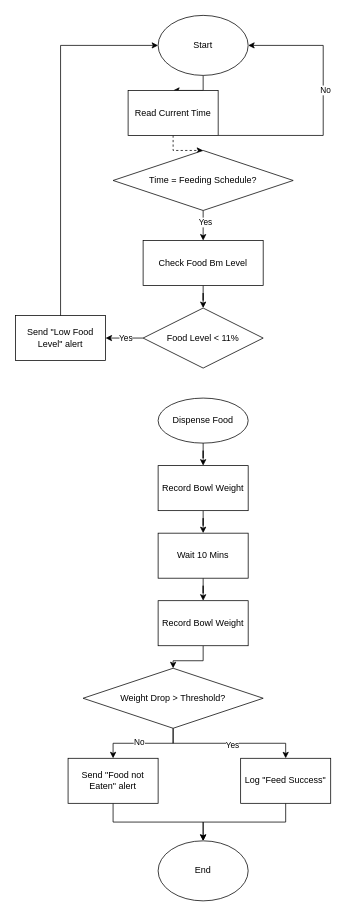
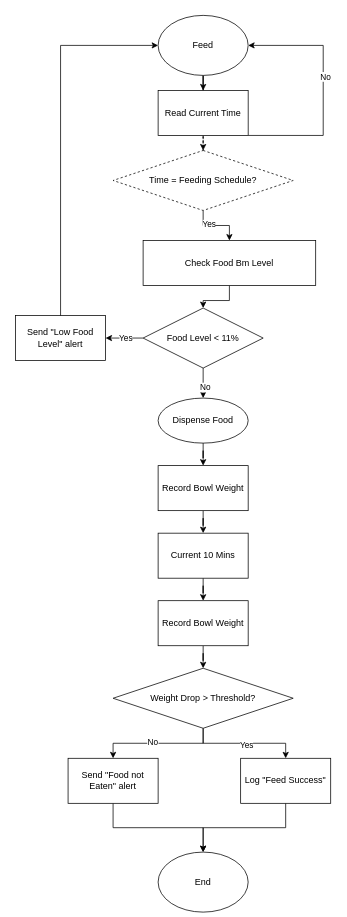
  <mxCell id="0" />
  <mxCell id="1" parent="0" />
  <mxCell id="2" style="edgeStyle=orthogonalEdgeStyle;rounded=0;orthogonalLoop=1;jettySize=auto;html=1;entryX=0.5;entryY=0;entryDx=0;entryDy=0;" edge="1" parent="1" source="3" target="7"><mxGeometry relative="1" as="geometry" /></mxCell>
- <mxCell id="3" value="Start" style="ellipse;whiteSpace=wrap;html=1;" vertex="1" parent="1"><mxGeometry x="210" y="20" width="120" height="80" as="geometry" /></mxCell>
+ <mxCell id="3" value="Feed" style="ellipse;whiteSpace=wrap;html=1;" vertex="1" parent="1"><mxGeometry x="210" y="20" width="120" height="80" as="geometry" /></mxCell>
  <mxCell id="4" style="edgeStyle=orthogonalEdgeStyle;rounded=0;orthogonalLoop=1;jettySize=auto;html=1;entryX=0.5;entryY=0;entryDx=0;entryDy=0;dashed=1;" edge="1" parent="1" source="7" target="10"><mxGeometry relative="1" as="geometry" /></mxCell>
  <mxCell id="5" style="edgeStyle=orthogonalEdgeStyle;rounded=0;orthogonalLoop=1;jettySize=auto;html=1;entryX=1;entryY=0.5;entryDx=0;entryDy=0;" edge="1" parent="1" source="7" target="3"><mxGeometry relative="1" as="geometry"><Array as="points"><mxPoint x="430" y="180" /><mxPoint x="430" y="60" /></Array></mxGeometry></mxCell>
  <mxCell id="6" value="No" style="edgeLabel;html=1;align=center;verticalAlign=middle;resizable=0;points=[];" vertex="1" connectable="0" parent="5"><mxGeometry x="0.119" y="-2" relative="1" as="geometry"><mxPoint as="offset" /></mxGeometry></mxCell>
- <mxCell id="7" value="Read Current Time" style="rounded=0;whiteSpace=wrap;html=1;" vertex="1" parent="1"><mxGeometry x="170" y="120" width="120" height="60" as="geometry" /></mxCell>
+ <mxCell id="7" value="Read Current Time" style="rounded=0;whiteSpace=wrap;html=1;" vertex="1" parent="1"><mxGeometry x="210" y="120" width="120" height="60" as="geometry" /></mxCell>
  <mxCell id="8" style="edgeStyle=orthogonalEdgeStyle;rounded=0;orthogonalLoop=1;jettySize=auto;html=1;entryX=0.5;entryY=0;entryDx=0;entryDy=0;" edge="1" parent="1" source="10" target="12"><mxGeometry relative="1" as="geometry" /></mxCell>
  <mxCell id="9" value="Yes" style="edgeLabel;html=1;align=center;verticalAlign=middle;resizable=0;points=[];" vertex="1" connectable="0" parent="8"><mxGeometry x="-0.267" y="2" relative="1" as="geometry"><mxPoint as="offset" /></mxGeometry></mxCell>
- <mxCell id="10" value="Time = Feeding Schedule?" style="rhombus;whiteSpace=wrap;html=1;" vertex="1" parent="1"><mxGeometry x="150" y="200" width="240" height="80" as="geometry" /></mxCell>
+ <mxCell id="10" value="Time = Feeding Schedule?" style="rhombus;whiteSpace=wrap;html=1;dashed=1;" vertex="1" parent="1"><mxGeometry x="150" y="200" width="240" height="80" as="geometry" /></mxCell>
  <mxCell id="11" style="edgeStyle=orthogonalEdgeStyle;rounded=0;orthogonalLoop=1;jettySize=auto;html=1;entryX=0.5;entryY=0;entryDx=0;entryDy=0;" edge="1" parent="1" source="12" target="17"><mxGeometry relative="1" as="geometry" /></mxCell>
- <mxCell id="12" value="Check Food Bm Level" style="rounded=0;whiteSpace=wrap;html=1;" vertex="1" parent="1"><mxGeometry x="190" y="320" width="160" height="60" as="geometry" /></mxCell>
+ <mxCell id="12" value="Check Food Bm Level" style="rounded=0;whiteSpace=wrap;html=1;" vertex="1" parent="1"><mxGeometry x="190" y="320" width="230" height="60" as="geometry" /></mxCell>
  <mxCell id="13" style="edgeStyle=orthogonalEdgeStyle;rounded=0;orthogonalLoop=1;jettySize=auto;html=1;entryX=1;entryY=0.5;entryDx=0;entryDy=0;" edge="1" parent="1" source="17" target="18"><mxGeometry relative="1" as="geometry" /></mxCell>
  <mxCell id="14" value="Yes" style="edgeLabel;html=1;align=center;verticalAlign=middle;resizable=0;points=[];" vertex="1" connectable="0" parent="13"><mxGeometry x="-0.04" relative="1" as="geometry"><mxPoint as="offset" /></mxGeometry></mxCell>
+ <mxCell id="15" style="edgeStyle=orthogonalEdgeStyle;rounded=0;orthogonalLoop=1;jettySize=auto;html=1;entryX=0.5;entryY=0;entryDx=0;entryDy=0;" edge="1" parent="1" source="17" target="21"><mxGeometry relative="1" as="geometry" /></mxCell>
+ <mxCell id="16" value="No" style="edgeLabel;html=1;align=center;verticalAlign=middle;resizable=0;points=[];" vertex="1" connectable="0" parent="15"><mxGeometry x="0.24" y="2" relative="1" as="geometry"><mxPoint as="offset" /></mxGeometry></mxCell>
  <mxCell id="17" value="Food Level &amp;lt; 11%" style="rhombus;whiteSpace=wrap;html=1;" vertex="1" parent="1"><mxGeometry x="190" y="410" width="160" height="80" as="geometry" /></mxCell>
  <mxCell id="18" value="Send &quot;Low Food Level&quot; alert" style="rounded=0;whiteSpace=wrap;html=1;" vertex="1" parent="1"><mxGeometry x="20" y="420" width="120" height="60" as="geometry" /></mxCell>
  <mxCell id="19" style="edgeStyle=orthogonalEdgeStyle;rounded=0;orthogonalLoop=1;jettySize=auto;html=1;entryX=0;entryY=0.5;entryDx=0;entryDy=0;" edge="1" parent="1" source="18" target="3"><mxGeometry relative="1" as="geometry"><mxPoint x="190" y="70" as="targetPoint" /><Array as="points"><mxPoint x="80" y="60" /></Array></mxGeometry></mxCell>
  <mxCell id="20" style="edgeStyle=orthogonalEdgeStyle;rounded=0;orthogonalLoop=1;jettySize=auto;html=1;entryX=0.5;entryY=0;entryDx=0;entryDy=0;" edge="1" parent="1" source="21" target="23"><mxGeometry relative="1" as="geometry" /></mxCell>
  <mxCell id="21" value="Dispense Food" style="ellipse;whiteSpace=wrap;html=1;" vertex="1" parent="1"><mxGeometry x="210" y="530" width="120" height="60" as="geometry" /></mxCell>
  <mxCell id="22" style="edgeStyle=orthogonalEdgeStyle;rounded=0;orthogonalLoop=1;jettySize=auto;html=1;entryX=0.5;entryY=0;entryDx=0;entryDy=0;" edge="1" parent="1" source="23" target="27"><mxGeometry relative="1" as="geometry" /></mxCell>
  <mxCell id="23" value="Record Bowl Weight" style="rounded=0;whiteSpace=wrap;html=1;" vertex="1" parent="1"><mxGeometry x="210" y="620" width="120" height="60" as="geometry" /></mxCell>
  <mxCell id="24" style="edgeStyle=orthogonalEdgeStyle;rounded=0;orthogonalLoop=1;jettySize=auto;html=1;entryX=0.5;entryY=0;entryDx=0;entryDy=0;" edge="1" parent="1" source="25" target="32"><mxGeometry relative="1" as="geometry" /></mxCell>
  <mxCell id="25" value="Record Bowl Weight" style="rounded=0;whiteSpace=wrap;html=1;" vertex="1" parent="1"><mxGeometry x="210" y="800" width="120" height="60" as="geometry" /></mxCell>
  <mxCell id="26" style="edgeStyle=orthogonalEdgeStyle;rounded=0;orthogonalLoop=1;jettySize=auto;html=1;entryX=0.5;entryY=0;entryDx=0;entryDy=0;" edge="1" parent="1" source="27" target="25"><mxGeometry relative="1" as="geometry" /></mxCell>
- <mxCell id="27" value="Wait 10 Mins" style="rounded=0;whiteSpace=wrap;html=1;" vertex="1" parent="1"><mxGeometry x="210" y="710" width="120" height="60" as="geometry" /></mxCell>
+ <mxCell id="27" value="Current 10 Mins" style="rounded=0;whiteSpace=wrap;html=1;" vertex="1" parent="1"><mxGeometry x="210" y="710" width="120" height="60" as="geometry" /></mxCell>
  <mxCell id="28" style="edgeStyle=orthogonalEdgeStyle;rounded=0;orthogonalLoop=1;jettySize=auto;html=1;entryX=0.5;entryY=0;entryDx=0;entryDy=0;" edge="1" parent="1" source="32" target="34"><mxGeometry relative="1" as="geometry" /></mxCell>
  <mxCell id="29" value="No" style="edgeLabel;html=1;align=center;verticalAlign=middle;resizable=0;points=[];" vertex="1" connectable="0" parent="28"><mxGeometry x="0.1" y="-2" relative="1" as="geometry"><mxPoint as="offset" /></mxGeometry></mxCell>
  <mxCell id="30" style="edgeStyle=orthogonalEdgeStyle;rounded=0;orthogonalLoop=1;jettySize=auto;html=1;entryX=0.5;entryY=0;entryDx=0;entryDy=0;" edge="1" parent="1" source="32" target="36"><mxGeometry relative="1" as="geometry" /></mxCell>
  <mxCell id="31" value="Yes" style="edgeLabel;html=1;align=center;verticalAlign=middle;resizable=0;points=[];" vertex="1" connectable="0" parent="30"><mxGeometry x="0.027" y="-2" relative="1" as="geometry"><mxPoint as="offset" /></mxGeometry></mxCell>
- <mxCell id="32" value="Weight Drop &amp;gt; Threshold?" style="rhombus;whiteSpace=wrap;html=1;" vertex="1" parent="1"><mxGeometry x="110" y="890" width="240" height="80" as="geometry" /></mxCell>
+ <mxCell id="32" value="Weight Drop &amp;gt; Threshold?" style="rhombus;whiteSpace=wrap;html=1;" vertex="1" parent="1"><mxGeometry x="150" y="890" width="240" height="80" as="geometry" /></mxCell>
  <mxCell id="33" style="edgeStyle=orthogonalEdgeStyle;rounded=0;orthogonalLoop=1;jettySize=auto;html=1;" edge="1" parent="1" source="34" target="37"><mxGeometry relative="1" as="geometry" /></mxCell>
  <mxCell id="34" value="Send &quot;Food not Eaten&quot; alert" style="rounded=0;whiteSpace=wrap;html=1;" vertex="1" parent="1"><mxGeometry x="90" y="1010" width="120" height="60" as="geometry" /></mxCell>
  <mxCell id="35" style="edgeStyle=orthogonalEdgeStyle;rounded=0;orthogonalLoop=1;jettySize=auto;html=1;entryX=0.5;entryY=0;entryDx=0;entryDy=0;" edge="1" parent="1" source="36" target="37"><mxGeometry relative="1" as="geometry" /></mxCell>
  <mxCell id="36" value="Log &quot;Feed Success&quot;" style="rounded=0;whiteSpace=wrap;html=1;" vertex="1" parent="1"><mxGeometry x="320" y="1010" width="120" height="60" as="geometry" /></mxCell>
- <mxCell id="37" value="End" style="ellipse;whiteSpace=wrap;html=1;" vertex="1" parent="1"><mxGeometry x="210" y="1120" width="120" height="80" as="geometry" /></mxCell>
+ <mxCell id="37" value="End" style="ellipse;whiteSpace=wrap;html=1;" vertex="1" parent="1"><mxGeometry x="210" y="1135" width="120" height="80" as="geometry" /></mxCell>
